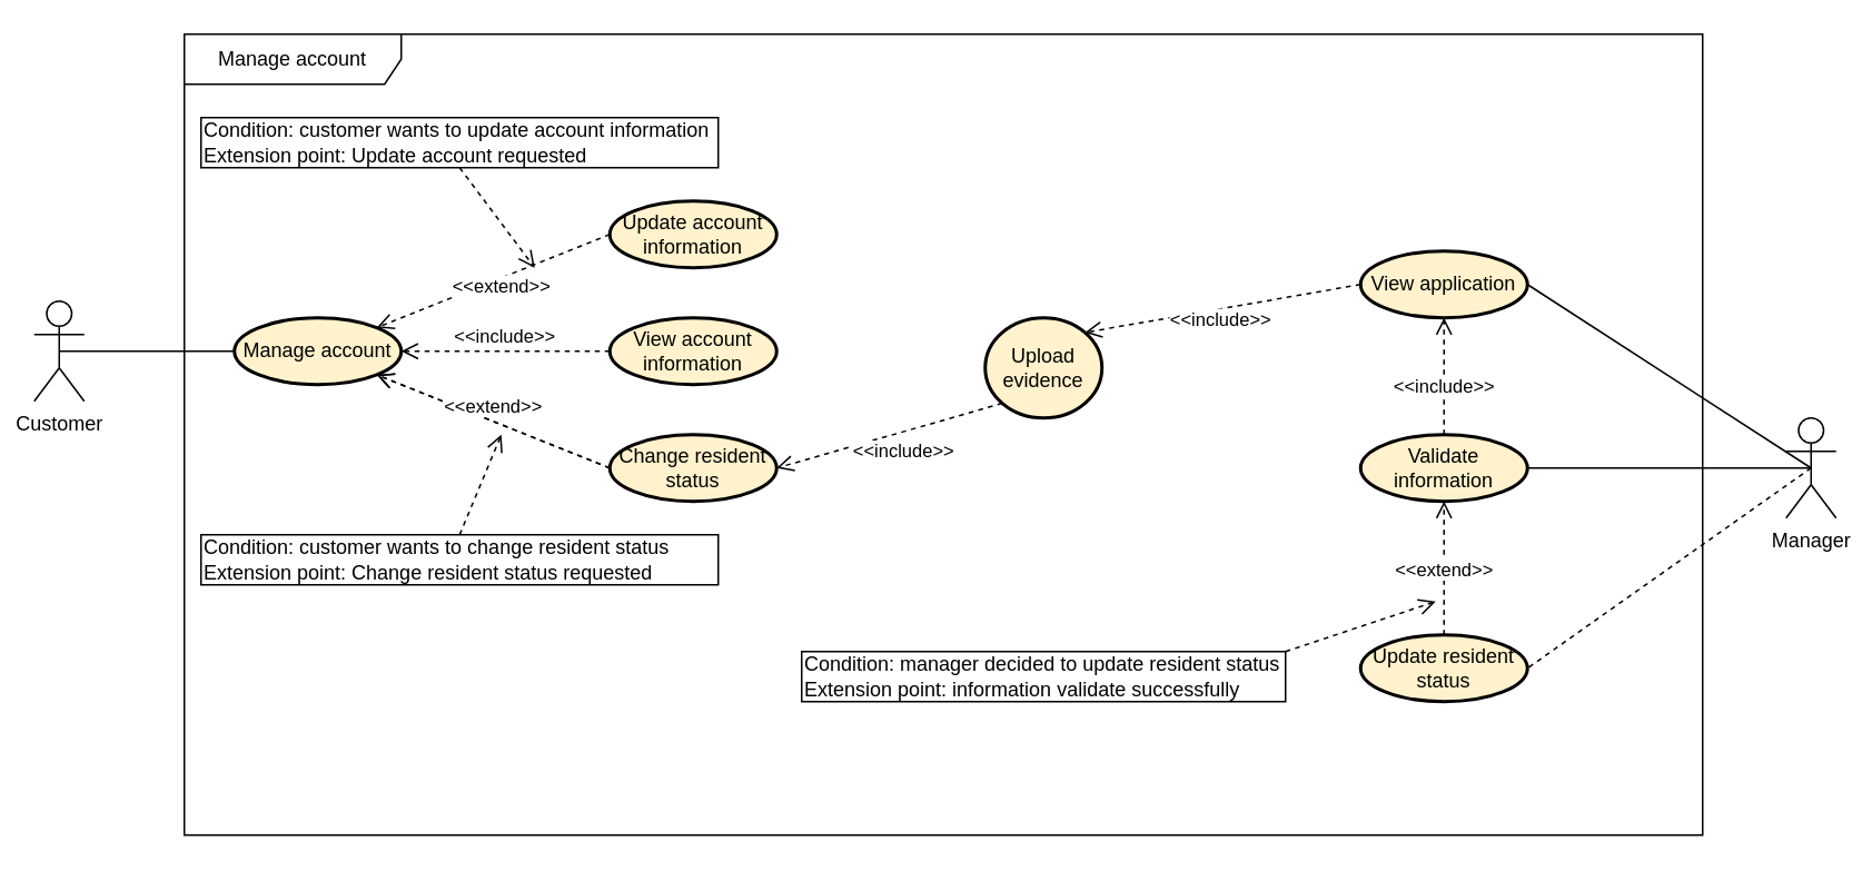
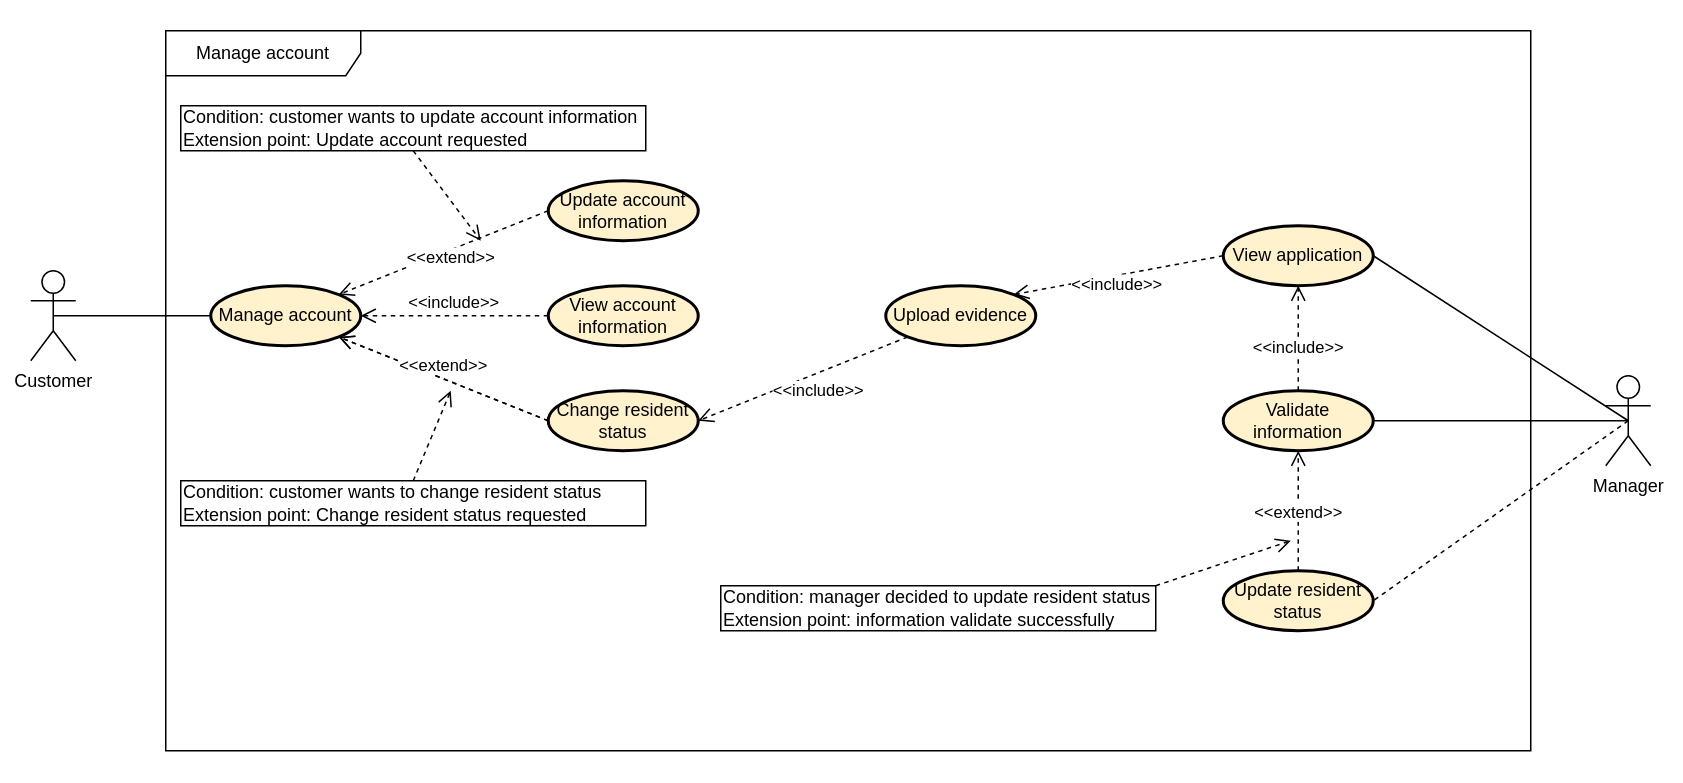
  <mxCell id="0" />
  <mxCell id="1" parent="0" />
  <mxCell id="2" value="Customer" style="shape=umlActor;verticalLabelPosition=bottom;verticalAlign=top;html=1;" parent="1" vertex="1"><mxGeometry x="20" y="180" width="30" height="60" as="geometry" /></mxCell>
  <mxCell id="3" value="Manage account" style="ellipse;whiteSpace=wrap;html=1;align=center;fillColor=#fff2cc;strokeColor=light-dark(#000000, #6d5100);strokeWidth=2;" parent="1" vertex="1"><mxGeometry x="140" y="190" width="100" height="40" as="geometry" /></mxCell>
  <mxCell id="4" value="View account information" style="ellipse;whiteSpace=wrap;html=1;align=center;fillColor=#fff2cc;strokeColor=light-dark(#000000, #6d5100);strokeWidth=2;" parent="1" vertex="1"><mxGeometry x="365" y="190" width="100" height="40" as="geometry" /></mxCell>
  <mxCell id="5" value="Update account information" style="ellipse;whiteSpace=wrap;html=1;align=center;fillColor=#fff2cc;strokeColor=light-dark(#000000, #6d5100);strokeWidth=2;" parent="1" vertex="1"><mxGeometry x="365" y="120" width="100" height="40" as="geometry" /></mxCell>
  <mxCell id="6" value="Change resident status" style="ellipse;whiteSpace=wrap;html=1;align=center;fillColor=#fff2cc;strokeColor=light-dark(#000000, #6d5100);strokeWidth=2;" parent="1" vertex="1"><mxGeometry x="365" y="260" width="100" height="40" as="geometry" /></mxCell>
  <mxCell id="7" value="&amp;lt;&amp;lt;include&amp;gt;&amp;gt;" style="html=1;verticalAlign=bottom;endArrow=open;dashed=1;endSize=8;curved=0;rounded=0;exitX=0;exitY=0.5;exitDx=0;exitDy=0;entryX=1;entryY=0.5;entryDx=0;entryDy=0;" parent="1" source="4" target="3" edge="1"><mxGeometry relative="1" as="geometry"><mxPoint x="595" y="310" as="sourcePoint" /><mxPoint x="330" y="198.421" as="targetPoint" /></mxGeometry></mxCell>
  <mxCell id="8" value="&amp;lt;&amp;lt;extend&amp;gt;&amp;gt;" style="html=1;verticalAlign=bottom;endArrow=open;dashed=1;endSize=8;curved=0;rounded=0;entryX=1;entryY=0;entryDx=0;entryDy=0;exitX=0;exitY=0.5;exitDx=0;exitDy=0;" parent="1" source="5" target="3" edge="1"><mxGeometry x="0.0" y="13" relative="1" as="geometry"><mxPoint x="370" y="150" as="sourcePoint" /><mxPoint x="245" y="236" as="targetPoint" /><mxPoint as="offset" /></mxGeometry></mxCell>
  <mxCell id="9" value="&amp;lt;&amp;lt;extend&amp;gt;&amp;gt;" style="html=1;verticalAlign=bottom;endArrow=open;dashed=1;endSize=8;curved=0;rounded=0;entryX=1;entryY=1;entryDx=0;entryDy=0;exitX=0;exitY=0.5;exitDx=0;exitDy=0;" parent="1" source="6" target="3" edge="1"><mxGeometry relative="1" as="geometry"><mxPoint x="370" y="250" as="sourcePoint" /><mxPoint x="260" y="250" as="targetPoint" /></mxGeometry></mxCell>
  <mxCell id="10" value="" style="endArrow=none;html=1;rounded=0;exitX=0.5;exitY=0.5;exitDx=0;exitDy=0;exitPerimeter=0;entryX=0;entryY=0.5;entryDx=0;entryDy=0;" parent="1" source="2" target="3" edge="1"><mxGeometry width="50" height="50" relative="1" as="geometry"><mxPoint x="100" y="350" as="sourcePoint" /><mxPoint x="150" y="300" as="targetPoint" /></mxGeometry></mxCell>
  <mxCell id="11" value="Manager" style="shape=umlActor;verticalLabelPosition=bottom;verticalAlign=top;html=1;" parent="1" vertex="1"><mxGeometry x="1070" y="250" width="30" height="60" as="geometry" /></mxCell>
  <mxCell id="12" value="Manage account" style="shape=umlFrame;whiteSpace=wrap;html=1;pointerEvents=0;width=130;height=30;" parent="1" vertex="1"><mxGeometry x="110" y="20" width="910" height="480" as="geometry" /></mxCell>
  <mxCell id="13" value="Condition: customer wants to change resident status&lt;div&gt;Extension point:&amp;nbsp;Change resident status requested&lt;/div&gt;" style="whiteSpace=wrap;html=1;align=left;" parent="1" vertex="1"><mxGeometry x="120" y="320" width="310" height="30" as="geometry" /></mxCell>
  <mxCell id="14" value="" style="html=1;verticalAlign=bottom;endArrow=open;dashed=1;endSize=8;curved=0;rounded=0;exitX=0.5;exitY=0;exitDx=0;exitDy=0;" parent="1" source="13" edge="1"><mxGeometry x="0.75" y="-30" relative="1" as="geometry"><mxPoint x="300" y="610" as="sourcePoint" /><mxPoint x="300" y="260" as="targetPoint" /><mxPoint as="offset" /></mxGeometry></mxCell>
- <mxCell id="15" value="Upload evidence" style="ellipse;whiteSpace=wrap;html=1;align=center;fillColor=#fff2cc;strokeColor=light-dark(#000000, #6d5100);strokeWidth=2;" vertex="1" parent="1"><mxGeometry x="590" y="190" width="70" height="60" as="geometry" /></mxCell>
+ <mxCell id="15" value="Upload evidence" style="ellipse;whiteSpace=wrap;html=1;align=center;fillColor=#fff2cc;strokeColor=light-dark(#000000, #6d5100);strokeWidth=2;" vertex="1" parent="1"><mxGeometry x="590" y="190" width="100" height="40" as="geometry" /></mxCell>
  <mxCell id="16" value="&amp;lt;&amp;lt;include&amp;gt;&amp;gt;" style="html=1;verticalAlign=bottom;endArrow=open;dashed=1;endSize=8;curved=0;rounded=0;entryX=1;entryY=0.5;entryDx=0;entryDy=0;exitX=0;exitY=1;exitDx=0;exitDy=0;" edge="1" parent="1" source="15" target="6"><mxGeometry x="-0.048" y="20" relative="1" as="geometry"><mxPoint x="375" y="290" as="sourcePoint" /><mxPoint x="235" y="234" as="targetPoint" /><mxPoint as="offset" /></mxGeometry></mxCell>
  <mxCell id="17" value="&amp;lt;&amp;lt;extend&amp;gt;&amp;gt;" style="html=1;verticalAlign=bottom;endArrow=open;dashed=1;endSize=8;curved=0;rounded=0;entryX=1;entryY=1;entryDx=0;entryDy=0;exitX=0;exitY=0.5;exitDx=0;exitDy=0;" edge="1" parent="1" source="6" target="3"><mxGeometry relative="1" as="geometry"><mxPoint x="365" y="280" as="sourcePoint" /><mxPoint x="225" y="224" as="targetPoint" /><Array as="points"><mxPoint x="340" y="270" /></Array></mxGeometry></mxCell>
  <mxCell id="18" value="View application" style="ellipse;whiteSpace=wrap;html=1;align=center;fillColor=#fff2cc;strokeColor=light-dark(#000000, #6d5100);strokeWidth=2;" vertex="1" parent="1"><mxGeometry x="815" y="150" width="100" height="40" as="geometry" /></mxCell>
  <mxCell id="19" value="&amp;lt;&amp;lt;include&amp;gt;&amp;gt;" style="html=1;verticalAlign=bottom;endArrow=open;dashed=1;endSize=8;curved=0;rounded=0;entryX=1;entryY=0;entryDx=0;entryDy=0;exitX=0;exitY=0.5;exitDx=0;exitDy=0;" edge="1" parent="1" source="18" target="15"><mxGeometry x="0.037" y="15" relative="1" as="geometry"><mxPoint x="760" y="320" as="sourcePoint" /><mxPoint x="475" y="290" as="targetPoint" /><mxPoint x="-1" as="offset" /></mxGeometry></mxCell>
  <mxCell id="20" value="" style="endArrow=none;html=1;rounded=0;exitX=0.5;exitY=0.5;exitDx=0;exitDy=0;exitPerimeter=0;entryX=1;entryY=0.5;entryDx=0;entryDy=0;" edge="1" parent="1" source="11" target="18"><mxGeometry width="50" height="50" relative="1" as="geometry"><mxPoint x="45" y="220" as="sourcePoint" /><mxPoint x="150" y="220" as="targetPoint" /></mxGeometry></mxCell>
  <mxCell id="21" value="Validate information" style="ellipse;whiteSpace=wrap;html=1;align=center;fillColor=#fff2cc;strokeColor=light-dark(#000000, #6d5100);strokeWidth=2;" vertex="1" parent="1"><mxGeometry x="815" y="260" width="100" height="40" as="geometry" /></mxCell>
  <mxCell id="22" value="Update resident status" style="ellipse;whiteSpace=wrap;html=1;align=center;fillColor=#fff2cc;strokeColor=light-dark(#000000, #6d5100);strokeWidth=2;" vertex="1" parent="1"><mxGeometry x="815" y="380" width="100" height="40" as="geometry" /></mxCell>
  <mxCell id="23" value="&amp;lt;&amp;lt;include&amp;gt;&amp;gt;" style="html=1;verticalAlign=bottom;endArrow=open;dashed=1;endSize=8;curved=0;rounded=0;entryX=0.5;entryY=1;entryDx=0;entryDy=0;exitX=0.5;exitY=0;exitDx=0;exitDy=0;" edge="1" parent="1" source="21" target="18"><mxGeometry x="-0.429" relative="1" as="geometry"><mxPoint x="825" y="290" as="sourcePoint" /><mxPoint x="680" y="290" as="targetPoint" /><mxPoint as="offset" /></mxGeometry></mxCell>
  <mxCell id="24" value="" style="endArrow=none;html=1;rounded=0;exitX=0.5;exitY=0.5;exitDx=0;exitDy=0;exitPerimeter=0;entryX=1;entryY=0.5;entryDx=0;entryDy=0;" edge="1" parent="1" source="11" target="21"><mxGeometry width="50" height="50" relative="1" as="geometry"><mxPoint x="1095" y="290" as="sourcePoint" /><mxPoint x="925" y="180" as="targetPoint" /></mxGeometry></mxCell>
  <mxCell id="25" value="" style="endArrow=none;html=1;rounded=0;exitX=0.5;exitY=0.5;exitDx=0;exitDy=0;exitPerimeter=0;entryX=1;entryY=0.5;entryDx=0;entryDy=0;dashed=1;" edge="1" parent="1" source="11" target="22"><mxGeometry width="50" height="50" relative="1" as="geometry"><mxPoint x="1095" y="290" as="sourcePoint" /><mxPoint x="925" y="290" as="targetPoint" /></mxGeometry></mxCell>
  <mxCell id="26" value="&amp;lt;&amp;lt;extend&amp;gt;&amp;gt;" style="html=1;verticalAlign=bottom;endArrow=open;dashed=1;endSize=8;curved=0;rounded=0;entryX=0.5;entryY=1;entryDx=0;entryDy=0;exitX=0.5;exitY=0;exitDx=0;exitDy=0;" edge="1" parent="1" source="22" target="21"><mxGeometry x="-0.25" relative="1" as="geometry"><mxPoint x="935" y="350" as="sourcePoint" /><mxPoint x="810" y="350" as="targetPoint" /><mxPoint as="offset" /></mxGeometry></mxCell>
  <mxCell id="27" value="Condition: manager decided to update resident status&lt;div&gt;Extension point:&amp;nbsp;information validate successfully&lt;/div&gt;" style="whiteSpace=wrap;html=1;align=left;" vertex="1" parent="1"><mxGeometry x="480" y="390" width="290" height="30" as="geometry" /></mxCell>
  <mxCell id="28" value="Condition: customer wants to update account information&lt;div&gt;Extension point:&amp;nbsp;Update account requested&lt;/div&gt;" style="whiteSpace=wrap;html=1;align=left;" vertex="1" parent="1"><mxGeometry x="120" y="70" width="310" height="30" as="geometry" /></mxCell>
  <mxCell id="29" value="" style="html=1;verticalAlign=bottom;endArrow=open;dashed=1;endSize=8;curved=0;rounded=0;exitX=0.5;exitY=1;exitDx=0;exitDy=0;" edge="1" parent="1" source="28"><mxGeometry x="0.75" y="-30" relative="1" as="geometry"><mxPoint x="285" y="330" as="sourcePoint" /><mxPoint x="320" y="160" as="targetPoint" /><mxPoint as="offset" /></mxGeometry></mxCell>
  <mxCell id="30" value="" style="html=1;verticalAlign=bottom;endArrow=open;dashed=1;endSize=8;curved=0;rounded=0;exitX=1;exitY=0;exitDx=0;exitDy=0;" edge="1" parent="1" source="27"><mxGeometry x="0.75" y="-30" relative="1" as="geometry"><mxPoint x="285" y="330" as="sourcePoint" /><mxPoint x="860" y="360" as="targetPoint" /><mxPoint as="offset" /></mxGeometry></mxCell>
